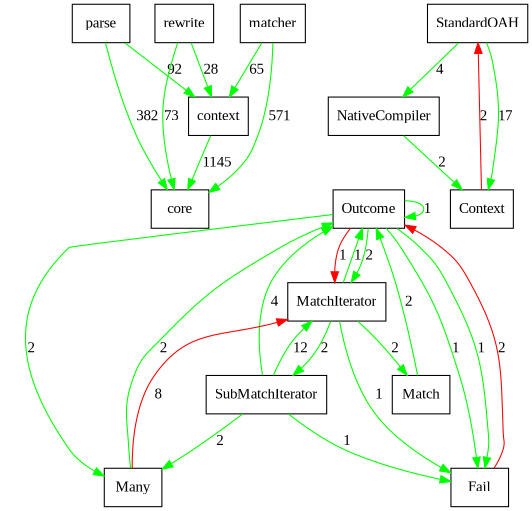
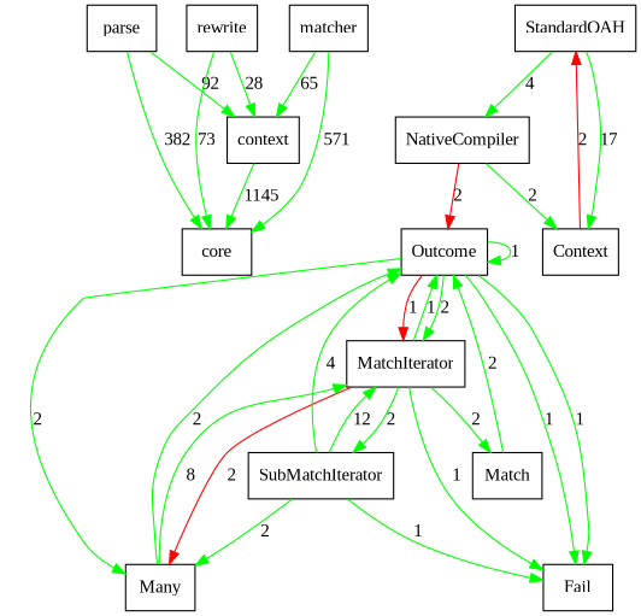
  digraph {
    fontname="Liberation Serif"
    node [fontname="Liberation Serif" shape=rectangle]
    edge [color=green fontname="Liberation Serif"]
    parse
    context
    core
    rewrite
    matcher
    StandardOAH
    NativeCompiler
    Context
    MatchIterator
    SubMatchIterator
    Outcome
    Many
    Match
    Fail
    parse -> context [label=92]
    parse -> core [label=382]
    context -> core [label=1145]
    rewrite -> context [label=28]
    rewrite -> core [label=73]
    matcher -> context [label=65]
    matcher -> core [label=571]
    StandardOAH -> NativeCompiler [label=4]
    StandardOAH -> Context [label=17]
    NativeCompiler -> Context [label=2]
    Context -> StandardOAH [color=red label=2]
    MatchIterator -> SubMatchIterator [label=2]
    MatchIterator -> Outcome [label=1]
+   MatchIterator -> Many [color=red label=2]
    MatchIterator -> Match [label=2]
    MatchIterator -> Fail [label=1]
    SubMatchIterator -> MatchIterator [label=12]
    SubMatchIterator -> Outcome [label=4]
    SubMatchIterator -> Many [label=2]
    SubMatchIterator -> Fail [label=1]
    Outcome -> MatchIterator [label=2]
    Outcome -> MatchIterator [color=red label=1]
    Outcome -> Outcome [label=1]
    Outcome -> Many [label=2]
    Outcome -> Fail [label=1]
    Outcome -> Fail [label=1]
-   Many -> MatchIterator [color=red label=8]
+   Many -> MatchIterator [label=8]
    Many -> Outcome [label=2]
    Match -> Outcome [label=2]
-   Fail -> Outcome [color=red label=2]
+   NativeCompiler -> Outcome [color=red label=2]
  }
